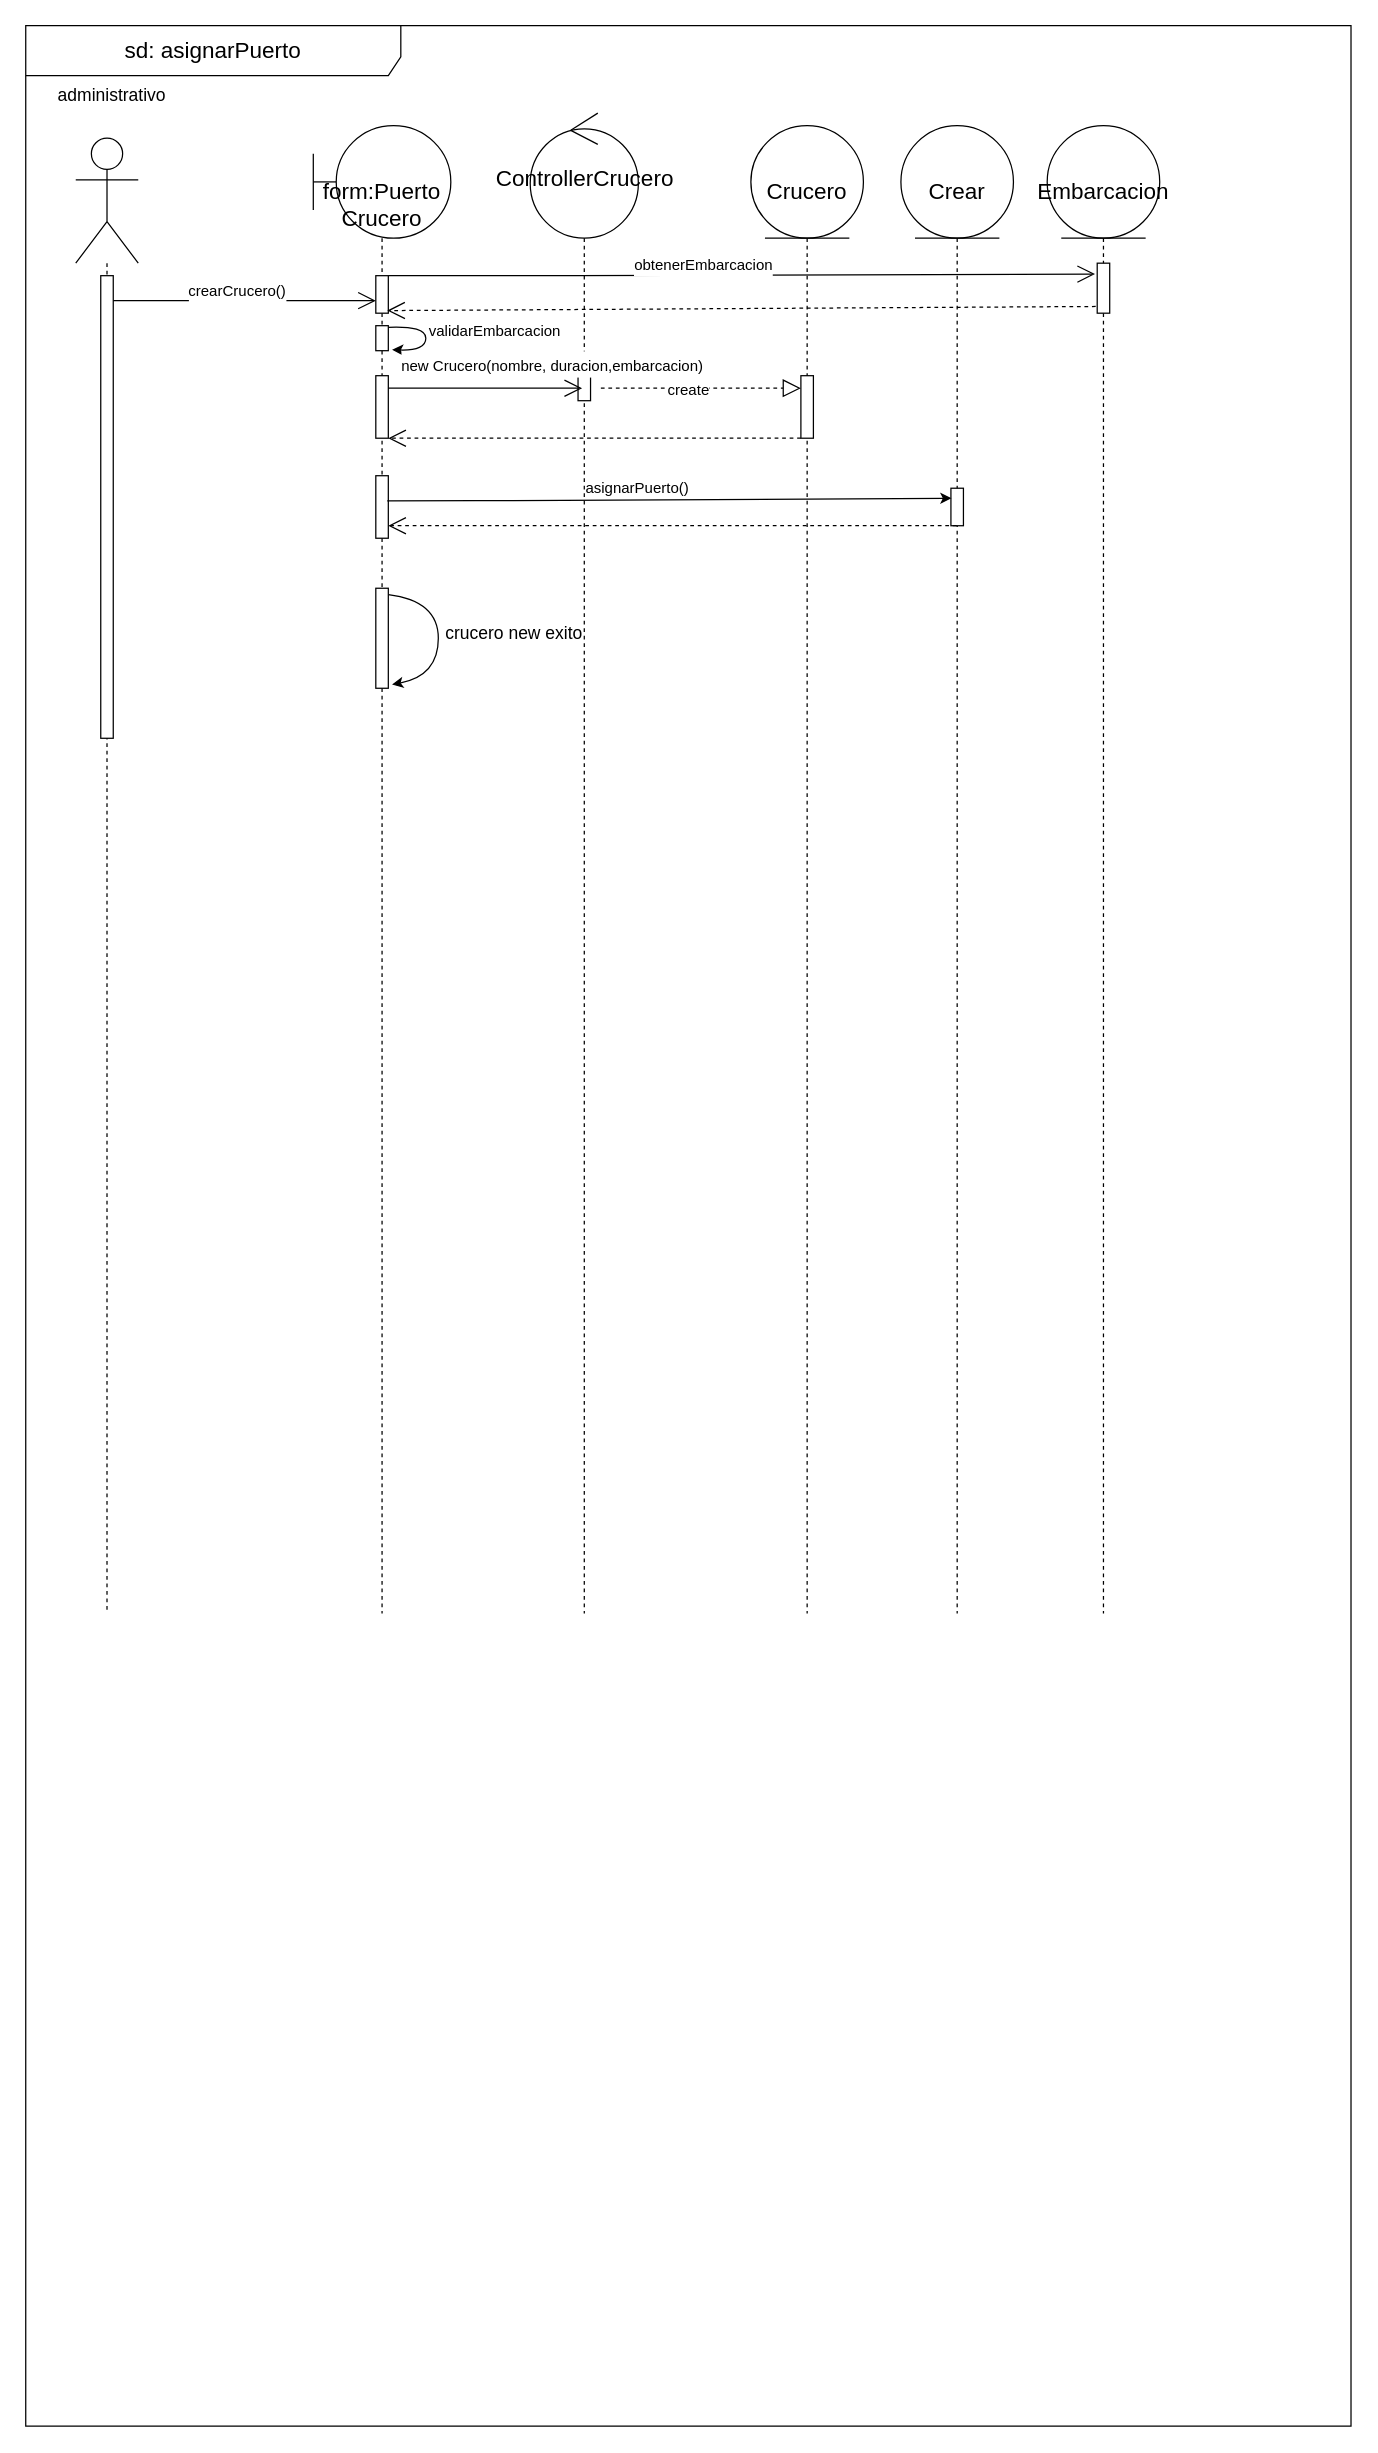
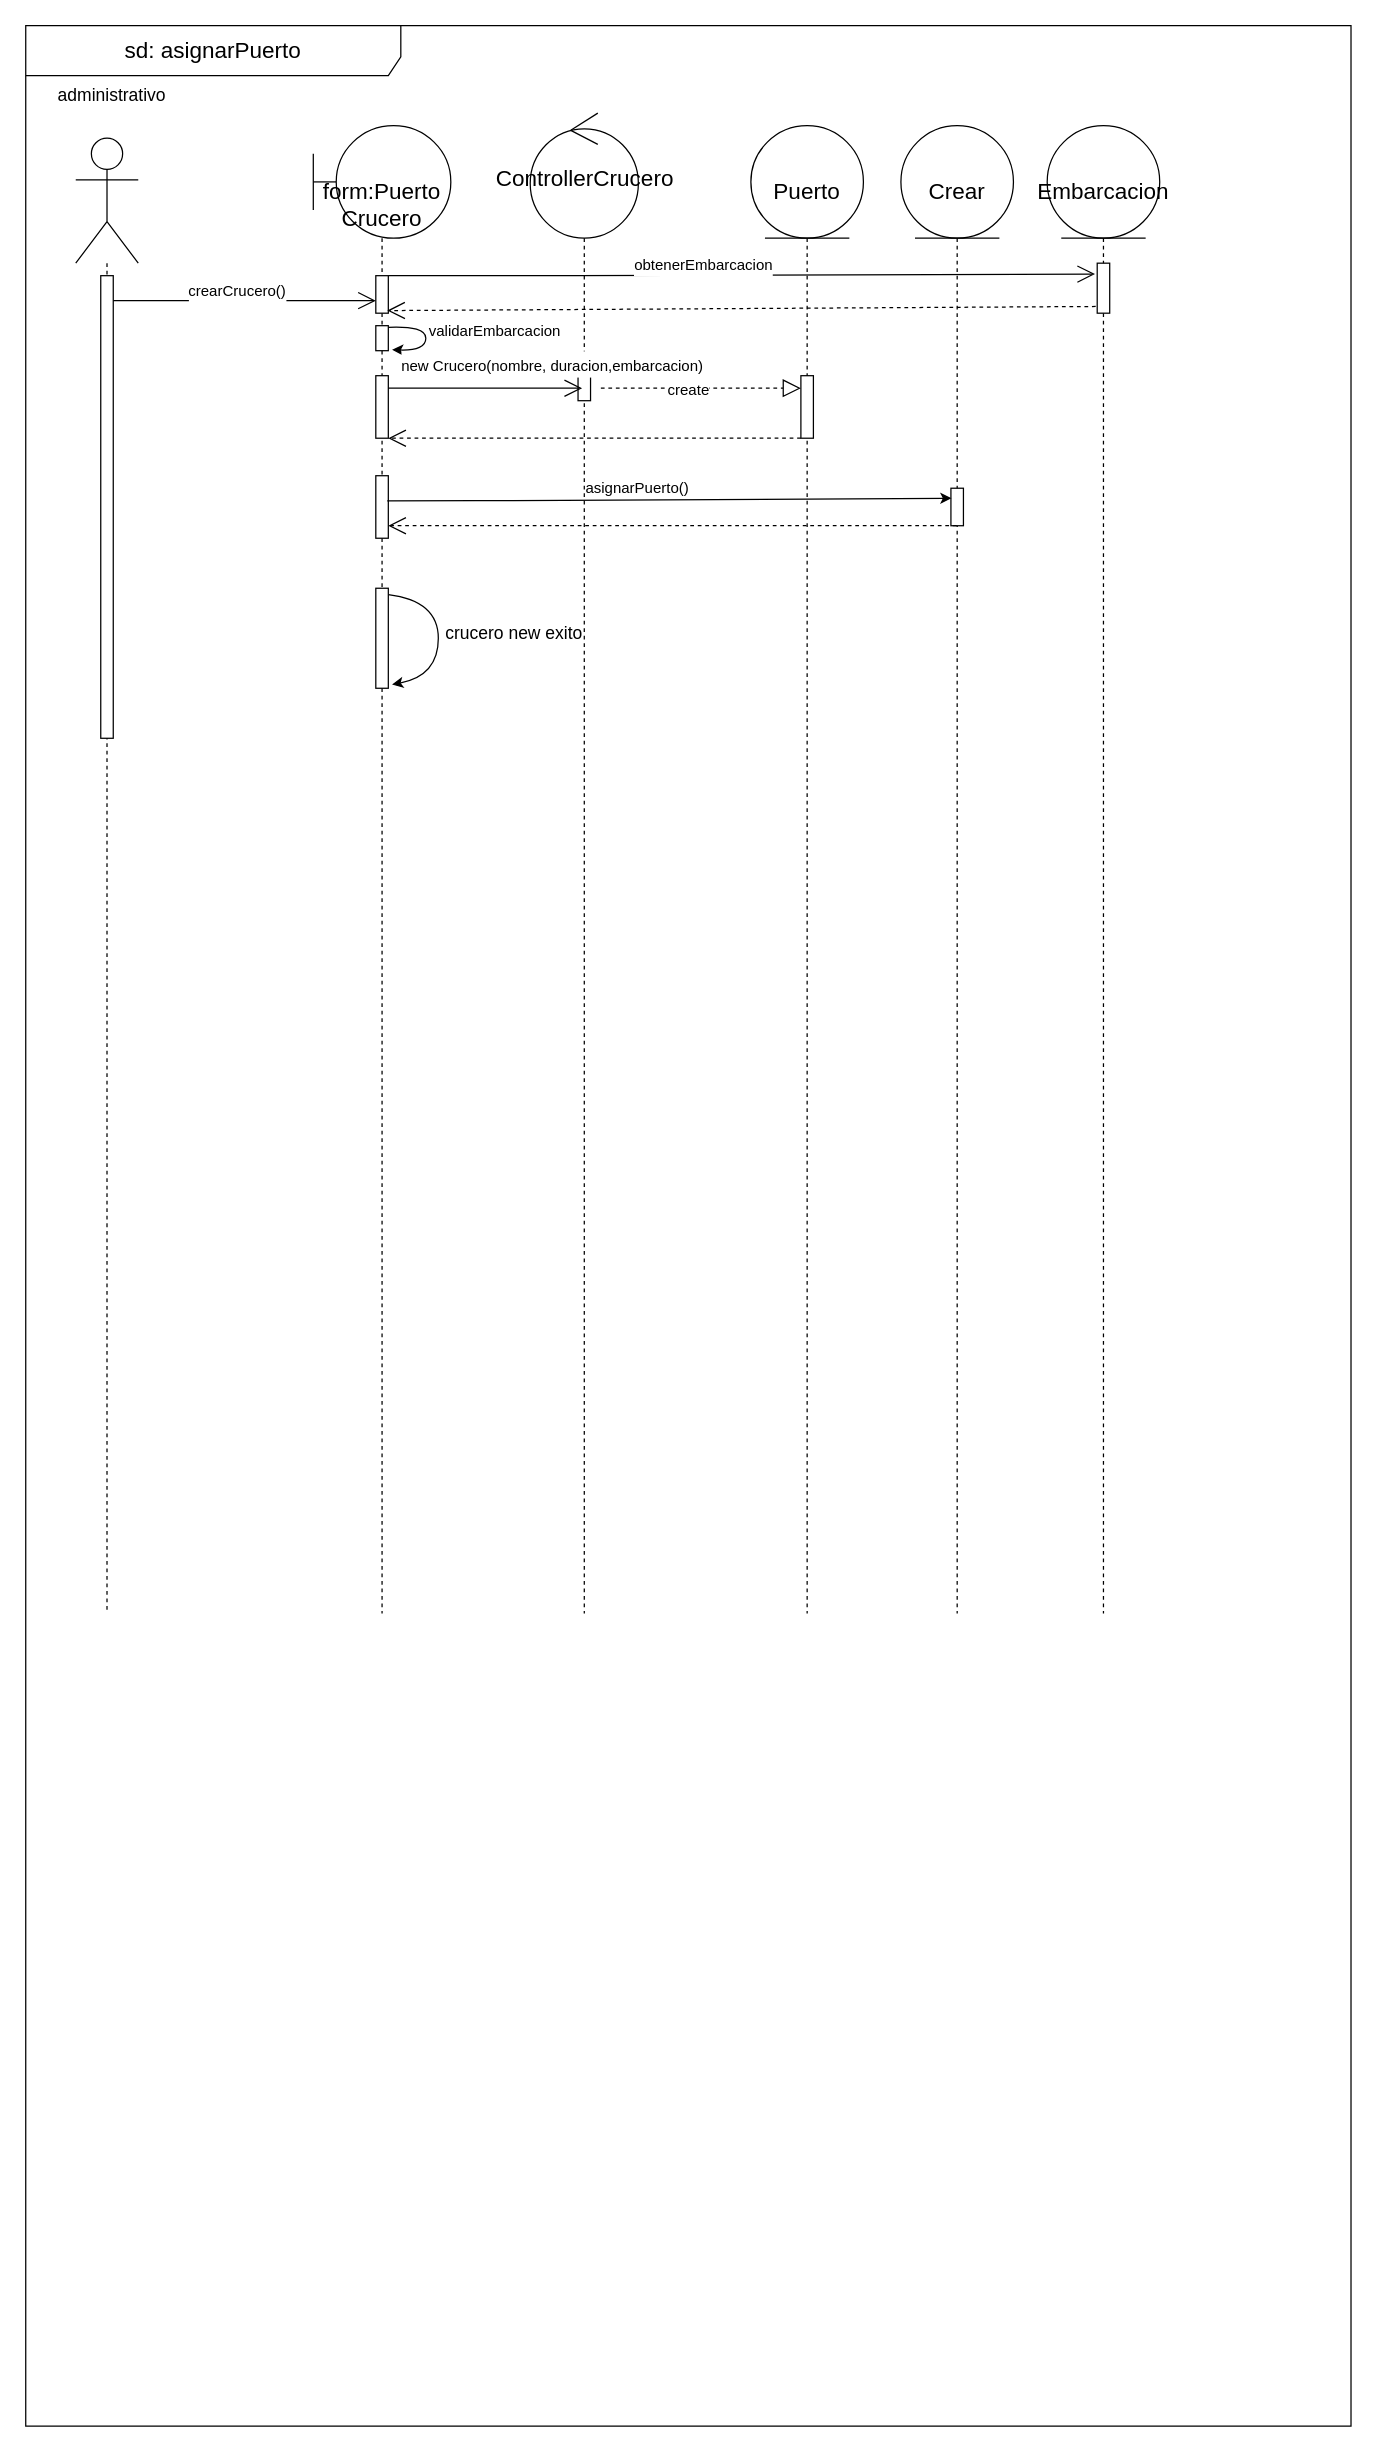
  <mxCell id="0" />
  <mxCell id="1" parent="0" />
  <mxCell id="2" value="&lt;font style=&quot;font-size: 18px;&quot;&gt;sd: asignarPuerto&lt;/font&gt;" style="shape=umlFrame;whiteSpace=wrap;html=1;width=300;height=40;" parent="1" vertex="1"><mxGeometry x="20" y="20" width="1060" height="1920" as="geometry" /></mxCell>
  <mxCell id="3" value="" style="shape=umlLifeline;participant=umlActor;perimeter=lifelinePerimeter;whiteSpace=wrap;html=1;container=1;collapsible=0;recursiveResize=0;verticalAlign=top;spacingTop=36;outlineConnect=0;fontSize=18;size=100;" parent="1" vertex="1"><mxGeometry x="60" y="110" width="50" height="1180" as="geometry" /></mxCell>
  <mxCell id="4" value="" style="html=1;points=[];perimeter=orthogonalPerimeter;fontSize=12;" parent="3" vertex="1"><mxGeometry x="20" y="110" width="10" height="370" as="geometry" /></mxCell>
  <mxCell id="5" value="ControllerCrucero" style="shape=umlLifeline;participant=umlControl;perimeter=lifelinePerimeter;whiteSpace=wrap;html=1;container=1;collapsible=0;recursiveResize=0;verticalAlign=top;spacingTop=36;outlineConnect=0;fontSize=18;size=100;" parent="1" vertex="1"><mxGeometry x="423.5" y="90" width="86.5" height="1200" as="geometry" /></mxCell>
  <mxCell id="6" value="" style="html=1;points=[];perimeter=orthogonalPerimeter;fontSize=12;" vertex="1" parent="5"><mxGeometry x="38.25" y="210" width="10" height="20" as="geometry" /></mxCell>
- <mxCell id="7" value="Crucero" style="shape=umlLifeline;participant=umlEntity;perimeter=lifelinePerimeter;whiteSpace=wrap;html=1;container=1;collapsible=0;recursiveResize=0;verticalAlign=top;spacingTop=36;outlineConnect=0;fontSize=18;size=90;" parent="1" vertex="1"><mxGeometry x="600" y="100" width="90" height="1190" as="geometry" /></mxCell>
+ <mxCell id="7" value="Puerto" style="shape=umlLifeline;participant=umlEntity;perimeter=lifelinePerimeter;whiteSpace=wrap;html=1;container=1;collapsible=0;recursiveResize=0;verticalAlign=top;spacingTop=36;outlineConnect=0;fontSize=18;size=90;" parent="1" vertex="1"><mxGeometry x="600" y="100" width="90" height="1190" as="geometry" /></mxCell>
  <mxCell id="8" value="" style="html=1;points=[];perimeter=orthogonalPerimeter;fontSize=12;" vertex="1" parent="7"><mxGeometry x="40" y="200" width="10" height="50" as="geometry" /></mxCell>
  <mxCell id="9" value="form:Puerto Crucero" style="shape=umlLifeline;participant=umlBoundary;perimeter=lifelinePerimeter;whiteSpace=wrap;html=1;container=1;collapsible=0;recursiveResize=0;verticalAlign=top;spacingTop=36;outlineConnect=0;fontSize=18;size=90;" parent="1" vertex="1"><mxGeometry x="250" y="100" width="110" height="1190" as="geometry" /></mxCell>
  <mxCell id="10" value="" style="curved=1;endArrow=classic;html=1;rounded=0;fontSize=12;exitX=1;exitY=0.063;exitDx=0;exitDy=0;exitPerimeter=0;entryX=1.3;entryY=0.963;entryDx=0;entryDy=0;entryPerimeter=0;" parent="9" source="11" target="11" edge="1"><mxGeometry width="50" height="50" relative="1" as="geometry"><mxPoint x="110" y="430" as="sourcePoint" /><mxPoint x="160" y="380" as="targetPoint" /><Array as="points"><mxPoint x="100" y="380" /><mxPoint x="100" y="440" /></Array></mxGeometry></mxCell>
  <mxCell id="11" value="" style="html=1;points=[];perimeter=orthogonalPerimeter;fontSize=12;" parent="9" vertex="1"><mxGeometry x="50" y="370" width="10" height="80" as="geometry" /></mxCell>
  <mxCell id="12" value="" style="html=1;points=[];perimeter=orthogonalPerimeter;fontSize=12;" vertex="1" parent="9"><mxGeometry x="50" y="200" width="10" height="50" as="geometry" /></mxCell>
  <mxCell id="13" value="" style="html=1;points=[];perimeter=orthogonalPerimeter;fontSize=12;" vertex="1" parent="9"><mxGeometry x="50" y="280" width="10" height="50" as="geometry" /></mxCell>
  <mxCell id="14" value="" style="html=1;points=[];perimeter=orthogonalPerimeter;fontSize=12;" vertex="1" parent="9"><mxGeometry x="50" y="120" width="10" height="30" as="geometry" /></mxCell>
  <mxCell id="15" value="" style="curved=1;endArrow=classic;html=1;rounded=0;fontSize=12;exitX=1;exitY=0.063;exitDx=0;exitDy=0;exitPerimeter=0;entryX=1.3;entryY=0.963;entryDx=0;entryDy=0;entryPerimeter=0;" edge="1" parent="9" source="16" target="16"><mxGeometry width="50" height="50" relative="1" as="geometry"><mxPoint x="-130" y="110" as="sourcePoint" /><mxPoint x="-80" y="60" as="targetPoint" /><Array as="points"><mxPoint x="90" y="160" /><mxPoint x="90" y="180" /></Array></mxGeometry></mxCell>
  <mxCell id="16" value="" style="html=1;points=[];perimeter=orthogonalPerimeter;fontSize=12;" vertex="1" parent="9"><mxGeometry x="50" y="160" width="10" height="20" as="geometry" /></mxCell>
  <mxCell id="17" value="" style="endArrow=open;endFill=1;endSize=12;html=1;rounded=0;fontSize=18;" parent="1" edge="1"><mxGeometry width="160" relative="1" as="geometry"><mxPoint x="90" y="240" as="sourcePoint" /><mxPoint x="300" y="240" as="targetPoint" /><Array as="points"><mxPoint x="240" y="240" /></Array></mxGeometry></mxCell>
  <mxCell id="18" value="&lt;font style=&quot;font-size: 12px;&quot;&gt;crearCrucero()&lt;/font&gt;" style="edgeLabel;html=1;align=center;verticalAlign=middle;resizable=0;points=[];fontSize=18;" parent="17" vertex="1" connectable="0"><mxGeometry x="-0.133" y="1" relative="1" as="geometry"><mxPoint x="7" y="-9" as="offset" /></mxGeometry></mxCell>
  <mxCell id="19" value="" style="endArrow=open;endSize=12;dashed=1;html=1;rounded=0;fontSize=12;" parent="1" edge="1"><mxGeometry width="160" relative="1" as="geometry"><mxPoint x="640" y="350" as="sourcePoint" /><mxPoint x="310" y="350" as="targetPoint" /></mxGeometry></mxCell>
  <mxCell id="20" value="Crear" style="shape=umlLifeline;participant=umlEntity;perimeter=lifelinePerimeter;whiteSpace=wrap;html=1;container=1;collapsible=0;recursiveResize=0;verticalAlign=top;spacingTop=36;outlineConnect=0;fontSize=18;size=90;" parent="1" vertex="1"><mxGeometry x="720" y="100" width="90" height="1190" as="geometry" /></mxCell>
  <mxCell id="21" value="" style="html=1;points=[];perimeter=orthogonalPerimeter;fontSize=12;" vertex="1" parent="20"><mxGeometry x="40" y="290" width="10" height="30" as="geometry" /></mxCell>
  <mxCell id="22" value="Embarcacion&lt;br&gt;" style="shape=umlLifeline;participant=umlEntity;perimeter=lifelinePerimeter;whiteSpace=wrap;html=1;container=1;collapsible=0;recursiveResize=0;verticalAlign=top;spacingTop=36;outlineConnect=0;fontSize=18;size=90;" parent="1" vertex="1"><mxGeometry x="837" y="100" width="90" height="1190" as="geometry" /></mxCell>
  <mxCell id="23" value="" style="html=1;points=[];perimeter=orthogonalPerimeter;fontSize=12;" vertex="1" parent="22"><mxGeometry x="40" y="110" width="10" height="40" as="geometry" /></mxCell>
  <mxCell id="24" value="administrativo" style="text;strokeColor=none;fillColor=none;align=left;verticalAlign=middle;spacingLeft=4;spacingRight=4;overflow=hidden;points=[[0,0.5],[1,0.5]];portConstraint=eastwest;rotatable=0;strokeWidth=2;fontSize=14;" parent="1" vertex="1"><mxGeometry x="40" y="60" width="130" height="30" as="geometry" /></mxCell>
  <mxCell id="25" value="" style="endArrow=open;endFill=1;endSize=12;html=1;rounded=0;fontSize=18;" edge="1" parent="1"><mxGeometry width="160" relative="1" as="geometry"><mxPoint x="310" y="310" as="sourcePoint" /><mxPoint x="465" y="310" as="targetPoint" /></mxGeometry></mxCell>
  <mxCell id="26" value="&lt;font style=&quot;font-size: 12px;&quot;&gt;new Crucero(nombre, duracion,embarcacion)&lt;/font&gt;" style="edgeLabel;html=1;align=center;verticalAlign=middle;resizable=0;points=[];fontSize=18;" vertex="1" connectable="0" parent="25"><mxGeometry x="-0.133" y="1" relative="1" as="geometry"><mxPoint x="63" y="-19" as="offset" /></mxGeometry></mxCell>
  <mxCell id="27" value="" style="endArrow=block;dashed=1;endFill=0;endSize=12;html=1;rounded=0;fontSize=12;" edge="1" parent="1"><mxGeometry width="160" relative="1" as="geometry"><mxPoint x="480" y="310" as="sourcePoint" /><mxPoint x="640" y="310" as="targetPoint" /></mxGeometry></mxCell>
  <mxCell id="28" value="create" style="edgeLabel;html=1;align=center;verticalAlign=middle;resizable=0;points=[];fontSize=12;" vertex="1" connectable="0" parent="27"><mxGeometry x="-0.141" y="-1" relative="1" as="geometry"><mxPoint as="offset" /></mxGeometry></mxCell>
  <mxCell id="29" value="" style="endArrow=open;endSize=12;dashed=1;html=1;rounded=0;fontSize=12;entryX=1;entryY=0.8;entryDx=0;entryDy=0;entryPerimeter=0;" edge="1" parent="1" source="20" target="13"><mxGeometry width="160" relative="1" as="geometry"><mxPoint x="760" y="370" as="sourcePoint" /><mxPoint x="440" y="370" as="targetPoint" /></mxGeometry></mxCell>
  <mxCell id="30" value="" style="endArrow=classic;html=1;rounded=0;fontSize=12;entryX=0.048;entryY=0.267;entryDx=0;entryDy=0;entryPerimeter=0;exitX=0.917;exitY=0.404;exitDx=0;exitDy=0;exitPerimeter=0;" parent="1" edge="1" target="21" source="13"><mxGeometry width="50" height="50" relative="1" as="geometry"><mxPoint x="310" y="340" as="sourcePoint" /><mxPoint x="514.5" y="340" as="targetPoint" /><Array as="points"><mxPoint x="380" y="400" /><mxPoint x="410" y="400" /></Array></mxGeometry></mxCell>
  <mxCell id="31" value="asignarPuerto()" style="edgeLabel;html=1;align=center;verticalAlign=middle;resizable=0;points=[];fontSize=12;" parent="30" vertex="1" connectable="0"><mxGeometry x="-0.198" y="1" relative="1" as="geometry"><mxPoint x="18" y="-9" as="offset" /></mxGeometry></mxCell>
  <mxCell id="32" value="" style="endArrow=open;endFill=1;endSize=12;html=1;rounded=0;fontSize=18;entryX=-0.176;entryY=0.217;entryDx=0;entryDy=0;entryPerimeter=0;" edge="1" parent="1" target="23"><mxGeometry width="160" relative="1" as="geometry"><mxPoint x="310" y="220" as="sourcePoint" /><mxPoint x="870" y="220" as="targetPoint" /><Array as="points"><mxPoint x="460" y="220" /></Array></mxGeometry></mxCell>
  <mxCell id="33" value="&lt;font style=&quot;font-size: 12px;&quot;&gt;obtenerEmbarcacion&lt;/font&gt;" style="edgeLabel;html=1;align=center;verticalAlign=middle;resizable=0;points=[];fontSize=18;" vertex="1" connectable="0" parent="32"><mxGeometry x="-0.133" y="1" relative="1" as="geometry"><mxPoint x="7" y="-9" as="offset" /></mxGeometry></mxCell>
  <mxCell id="34" value="" style="endArrow=open;endSize=12;dashed=1;html=1;rounded=0;fontSize=12;entryX=0.917;entryY=0.931;entryDx=0;entryDy=0;entryPerimeter=0;exitX=-0.121;exitY=0.866;exitDx=0;exitDy=0;exitPerimeter=0;" edge="1" parent="1" source="23" target="14"><mxGeometry width="160" relative="1" as="geometry"><mxPoint x="860" y="245" as="sourcePoint" /><mxPoint x="550" y="244.66" as="targetPoint" /></mxGeometry></mxCell>
  <mxCell id="35" value="&lt;font style=&quot;font-size: 12px;&quot;&gt;validarEmbarcacion&lt;/font&gt;" style="edgeLabel;html=1;align=center;verticalAlign=middle;resizable=0;points=[];fontSize=18;" vertex="1" connectable="0" parent="1"><mxGeometry x="390.004" y="260" as="geometry"><mxPoint x="4" y="2" as="offset" /></mxGeometry></mxCell>
  <mxCell id="36" value="crucero new exito" style="text;strokeColor=none;fillColor=none;align=left;verticalAlign=middle;spacingLeft=4;spacingRight=4;overflow=hidden;points=[[0,0.5],[1,0.5]];portConstraint=eastwest;rotatable=0;strokeWidth=2;fontSize=14;" vertex="1" parent="1"><mxGeometry x="350" y="490" width="130" height="30" as="geometry" /></mxCell>
